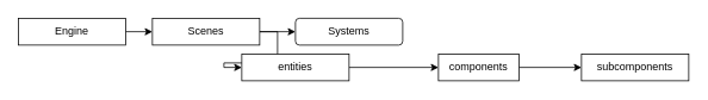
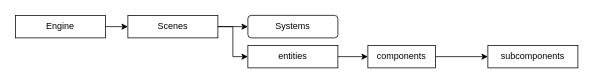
  <mxCell id="0" />
  <mxCell id="1" parent="0" />
  <mxCell id="2" style="edgeStyle=orthogonalEdgeStyle;rounded=0;orthogonalLoop=1;jettySize=auto;html=1;exitX=1;exitY=0.5;exitDx=0;exitDy=0;entryX=0;entryY=0.5;entryDx=0;entryDy=0;" edge="1" parent="1" source="3" target="6"><mxGeometry relative="1" as="geometry" /></mxCell>
  <mxCell id="3" value="Engine" style="rounded=0;whiteSpace=wrap;html=1;" vertex="1" parent="1"><mxGeometry x="20" y="20" width="120" height="30" as="geometry" /></mxCell>
  <mxCell id="4" style="edgeStyle=orthogonalEdgeStyle;rounded=0;orthogonalLoop=1;jettySize=auto;html=1;exitX=1;exitY=0.5;exitDx=0;exitDy=0;entryX=0;entryY=0.5;entryDx=0;entryDy=0;" edge="1" parent="1" source="6" target="7"><mxGeometry relative="1" as="geometry" /></mxCell>
  <mxCell id="5" style="edgeStyle=orthogonalEdgeStyle;rounded=0;orthogonalLoop=1;jettySize=auto;html=1;exitX=1;exitY=0.5;exitDx=0;exitDy=0;entryX=0;entryY=0.5;entryDx=0;entryDy=0;" edge="1" parent="1" source="6" target="9"><mxGeometry relative="1" as="geometry" /></mxCell>
  <mxCell id="6" value="Scenes" style="rounded=0;whiteSpace=wrap;html=1;" vertex="1" parent="1"><mxGeometry x="170" y="20" width="120" height="30" as="geometry" /></mxCell>
  <mxCell id="7" value="Systems" style="whiteSpace=wrap;html=1;rounded=1;" vertex="1" parent="1"><mxGeometry x="330" y="20" width="120" height="30" as="geometry" /></mxCell>
  <mxCell id="8" style="edgeStyle=orthogonalEdgeStyle;rounded=0;orthogonalLoop=1;jettySize=auto;html=1;exitX=1;exitY=0.5;exitDx=0;exitDy=0;entryX=0;entryY=0.5;entryDx=0;entryDy=0;" edge="1" parent="1" source="9" target="11"><mxGeometry relative="1" as="geometry" /></mxCell>
- <mxCell id="9" value="entities" style="rounded=0;whiteSpace=wrap;html=1;" vertex="1" parent="1"><mxGeometry x="270" y="60" width="120" height="30" as="geometry" /></mxCell>
+ <mxCell id="9" value="entities" style="rounded=0;whiteSpace=wrap;html=1;" vertex="1" parent="1"><mxGeometry x="330" y="60" width="120" height="30" as="geometry" /></mxCell>
  <mxCell id="10" style="edgeStyle=orthogonalEdgeStyle;rounded=0;orthogonalLoop=1;jettySize=auto;html=1;exitX=1;exitY=0.5;exitDx=0;exitDy=0;entryX=0;entryY=0.5;entryDx=0;entryDy=0;" edge="1" parent="1" source="11" target="12"><mxGeometry relative="1" as="geometry" /></mxCell>
  <mxCell id="11" value="components" style="rounded=0;whiteSpace=wrap;html=1;" vertex="1" parent="1"><mxGeometry x="490" y="60" width="90" height="30" as="geometry" /></mxCell>
  <mxCell id="12" value="subcomponents" style="rounded=0;whiteSpace=wrap;html=1;" vertex="1" parent="1"><mxGeometry x="650" y="60" width="120" height="30" as="geometry" /></mxCell>
